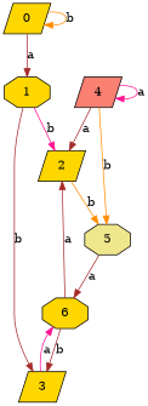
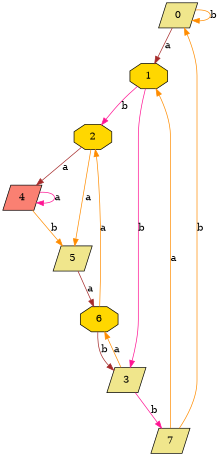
  digraph {
    rankdir=TB
    node [fillcolor=gold shape=parallelogram style=filled]
    edge [color=darkorange]
-   n1 [label=0]
+   n1 [fillcolor=khaki label=0]
    n2 [label=1 shape=octagon]
-   n3 [label=2]
-   n4 [label=3]
+   n3 [label=2 shape=octagon]
+   n4 [fillcolor=khaki label=3]
    n5 [fillcolor=salmon label=4]
-   n6 [fillcolor=khaki label=5 shape=octagon]
+   n6 [fillcolor=khaki label=5]
    n7 [label=6 shape=octagon]
+   n8 [fillcolor=khaki label=7]
    n1 -> n1 [label=b]
    n1 -> n2 [color=brown label=a]
    n2 -> n3 [color=deeppink label=b]
-   n2 -> n4 [color=brown label=b]
-   n5 -> n3 [color=brown label=a]
-   n3 -> n6 [label=b]
-   n4 -> n7 [color=deeppink label=a]
+   n2 -> n4 [color=deeppink label=b]
+   n3 -> n5 [color=brown label=a]
+   n3 -> n6 [label=a]
+   n4 -> n7 [label=a]
+   n4 -> n8 [color=deeppink label=b]
    n5 -> n5 [color=deeppink label=a]
    n5 -> n6 [label=b]
    n6 -> n7 [color=brown label=a]
-   n7 -> n3 [color=brown label=a]
+   n7 -> n3 [label=a]
    n7 -> n4 [color=brown label=b]
+   n8 -> n1 [label=b]
+   n8 -> n2 [label=a]
  }
